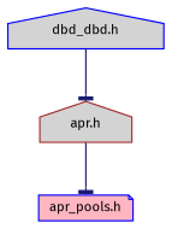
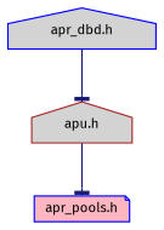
  digraph {
    fontname="Fira Sans"
    node [color=blue fillcolor=lightgrey fontname="Fira Sans" fontsize=10 shape=house style=filled]
    edge [arrowhead=tee color=midnightblue fontname="Fira Sans" fontsize=10 labelfontname=Helvetica labelfontsize=10 style=solid]
-   n1 [fontcolor=black height=0.2 label="dbd_dbd.h" width=0.4]
-   n2 [color=brown height=0.2 label="apr.h" width=0.4]
+   n1 [fontcolor=black height=0.2 label="apr_dbd.h" width=0.4]
+   n2 [color=brown height=0.2 label="apu.h" width=0.4]
    n3 [fillcolor=lightpink height=0.2 label="apr_pools.h" shape=note width=0.4]
    n1 -> n2
    n2 -> n3
  }
